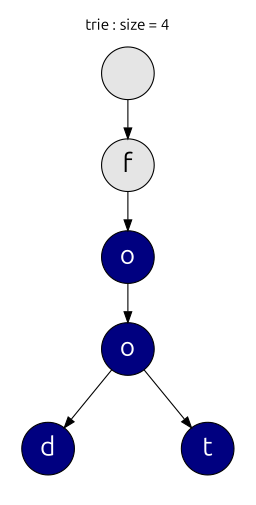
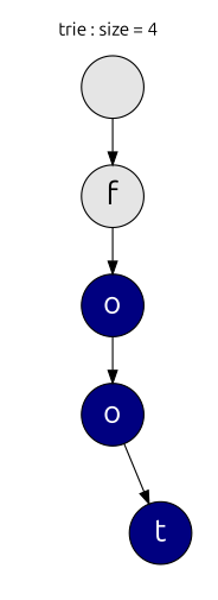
  digraph {
    rankdir=TB
    fontname=Ubuntu
    node [fillcolor=navy fontsize=24 shape=circle style=filled fontname=Ubuntu fontcolor=white]
    edge [fontname=Ubuntu]
    node2159240366672 [fillcolor=gray90 label=" " fontcolor=""]
    node2159240366960 [fillcolor=gray90 label=f fontcolor=""]
    node2159240366864 [label=o]
    node2159240367152 [label=o]
-   node2159240379296 [label=d]
    n1 [fillcolor=gray90 style=invis fontcolor=""]
    node2159240367248 [label=t]
    subgraph cluster_1 {
      label="trie : size = 4"
      pencolor=white
      node2159240366672
      node2159240366960
      node2159240366864
      node2159240367152
-     node2159240379296
      n1
      node2159240367248
    }
    node2159240366672 -> node2159240366960
    node2159240366960 -> node2159240366864
    node2159240366864 -> node2159240367152
-   node2159240367152 -> node2159240379296
    node2159240367152 -> n1 [style=invis]
    node2159240367152 -> node2159240367248
  }
